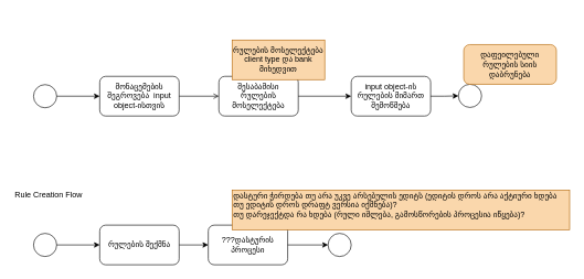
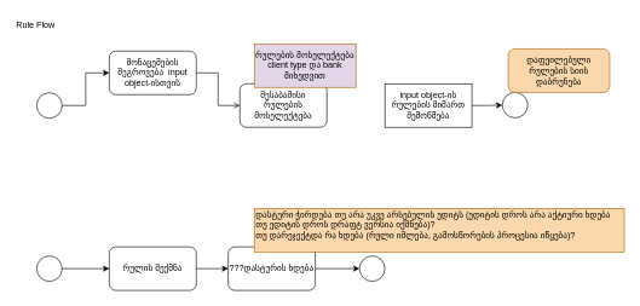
  <mxCell id="0" />
  <mxCell id="1" parent="0" />
- <mxCell id="3" value="Rule Creation Flow" style="text;html=1;align=left;verticalAlign=middle;whiteSpace=wrap;rounded=0;" vertex="1" parent="1"><mxGeometry x="20" y="280" width="130" height="30" as="geometry" /></mxCell>
+ <mxCell id="2" value="Rule Flow" style="text;html=1;align=left;verticalAlign=middle;whiteSpace=wrap;rounded=0;" vertex="1" parent="1"><mxGeometry x="20" y="20" width="60" height="30" as="geometry" /></mxCell>
  <mxCell id="4" style="edgeStyle=orthogonalEdgeStyle;rounded=0;orthogonalLoop=1;jettySize=auto;html=1;endArrow=open;" edge="1" parent="1" source="5" target="7"><mxGeometry relative="1" as="geometry" /></mxCell>
- <mxCell id="5" value="მონაცემების შეგროვება&amp;nbsp; input object-ისთვის" style="rounded=1;whiteSpace=wrap;html=1;fillColor=none;" vertex="1" parent="1"><mxGeometry x="150" y="115" width="120" height="60" as="geometry" /></mxCell>
- <mxCell id="6" style="edgeStyle=orthogonalEdgeStyle;rounded=0;orthogonalLoop=1;jettySize=auto;html=1;" edge="1" parent="1" source="7" target="9"><mxGeometry relative="1" as="geometry" /></mxCell>
+ <mxCell id="5" value="მონაცემების შეგროვება&amp;nbsp; input object-ისთვის" style="rounded=1;whiteSpace=wrap;html=1;fillColor=none;" vertex="1" parent="1"><mxGeometry x="150" y="70" width="120" height="60" as="geometry" /></mxCell>
  <mxCell id="7" value="შესაბამისი რულების მოსელექტება" style="rounded=1;whiteSpace=wrap;html=1;fillColor=none;" vertex="1" parent="1"><mxGeometry x="330" y="115" width="120" height="60" as="geometry" /></mxCell>
  <mxCell id="8" style="edgeStyle=orthogonalEdgeStyle;rounded=0;orthogonalLoop=1;jettySize=auto;html=1;entryX=0;entryY=0.5;entryDx=0;entryDy=0;" edge="1" parent="1" source="9" target="11"><mxGeometry relative="1" as="geometry" /></mxCell>
- <mxCell id="9" value="input object-ის რულების მიმართ შემოწმება" style="rounded=1;whiteSpace=wrap;html=1;fillColor=none;" vertex="1" parent="1"><mxGeometry x="530" y="115" width="120" height="60" as="geometry" /></mxCell>
- <mxCell id="10" value="რულების მოსელექტება client type და bank მიხედვით" style="rounded=0;whiteSpace=wrap;html=1;fillColor=#fad7ac;strokeColor=#b46504;" vertex="1" parent="1"><mxGeometry x="350" y="60" width="140" height="60" as="geometry" /></mxCell>
+ <mxCell id="9" value="input object-ის რულების მიმართ შემოწმება" style="whiteSpace=wrap;html=1;fillColor=none;rounded=0;" vertex="1" parent="1"><mxGeometry x="530" y="115" width="120" height="60" as="geometry" /></mxCell>
+ <mxCell id="10" value="რულების მოსელექტება client type და bank მიხედვით" style="rounded=0;whiteSpace=wrap;html=1;fillColor=#e1d5e7;strokeColor=#b46504;" vertex="1" parent="1"><mxGeometry x="350" y="60" width="140" height="60" as="geometry" /></mxCell>
  <mxCell id="11" value="" style="ellipse;whiteSpace=wrap;html=1;aspect=fixed;fillColor=none;" vertex="1" parent="1"><mxGeometry x="692" y="127" width="35" height="35" as="geometry" /></mxCell>
  <mxCell id="12" style="edgeStyle=orthogonalEdgeStyle;rounded=0;orthogonalLoop=1;jettySize=auto;html=1;" edge="1" parent="1" source="13" target="5"><mxGeometry relative="1" as="geometry" /></mxCell>
  <mxCell id="13" value="" style="ellipse;whiteSpace=wrap;html=1;aspect=fixed;fillColor=none;" vertex="1" parent="1"><mxGeometry x="50" y="127.5" width="35" height="35" as="geometry" /></mxCell>
  <mxCell id="14" value="დაფეილებული რულების სიის დაბრუნება" style="whiteSpace=wrap;html=1;fillColor=#fad7ac;strokeColor=#b46504;rounded=1;" vertex="1" parent="1"><mxGeometry x="700" y="67" width="140" height="60" as="geometry" /></mxCell>
  <mxCell id="15" style="edgeStyle=orthogonalEdgeStyle;rounded=0;orthogonalLoop=1;jettySize=auto;html=1;entryX=0;entryY=0.5;entryDx=0;entryDy=0;" edge="1" parent="1" source="16" target="20"><mxGeometry relative="1" as="geometry" /></mxCell>
- <mxCell id="16" value="რულების შექმნა" style="rounded=1;whiteSpace=wrap;html=1;fillColor=none;" vertex="1" parent="1"><mxGeometry x="150" y="340" width="120" height="60" as="geometry" /></mxCell>
+ <mxCell id="16" value="რულის შექმნა" style="rounded=1;whiteSpace=wrap;html=1;fillColor=none;" vertex="1" parent="1"><mxGeometry x="150" y="340" width="120" height="60" as="geometry" /></mxCell>
  <mxCell id="17" style="edgeStyle=orthogonalEdgeStyle;rounded=0;orthogonalLoop=1;jettySize=auto;html=1;" edge="1" parent="1" source="18" target="16"><mxGeometry relative="1" as="geometry" /></mxCell>
  <mxCell id="18" value="" style="ellipse;whiteSpace=wrap;html=1;aspect=fixed;fillColor=none;" vertex="1" parent="1"><mxGeometry x="50" y="352.5" width="35" height="35" as="geometry" /></mxCell>
  <mxCell id="19" style="edgeStyle=orthogonalEdgeStyle;rounded=0;orthogonalLoop=1;jettySize=auto;html=1;" edge="1" parent="1" source="20" target="21"><mxGeometry relative="1" as="geometry" /></mxCell>
- <mxCell id="20" value="???დასტურის პროცესი" style="rounded=1;whiteSpace=wrap;html=1;fillColor=none;" vertex="1" parent="1"><mxGeometry x="314" y="340" width="120" height="60" as="geometry" /></mxCell>
+ <mxCell id="20" value="???დასტურის ხდება" style="rounded=1;whiteSpace=wrap;html=1;fillColor=none;" vertex="1" parent="1"><mxGeometry x="314" y="340" width="120" height="60" as="geometry" /></mxCell>
  <mxCell id="21" value="" style="ellipse;whiteSpace=wrap;html=1;aspect=fixed;fillColor=none;" vertex="1" parent="1"><mxGeometry x="495" y="352.5" width="35" height="35" as="geometry" /></mxCell>
  <mxCell id="22" value="დასტური ჭირდება თუ არა უკვე არსებულის ედიტს (ედიტის დროს არა აქტიური ხდება თუ ედიტის დროს დრაფტ ვერსია იქმნება)?&lt;br&gt;თუ დარეჯექტდა რა ხდება (რული იშლება, გამოსწორების პროცესია იწყება)?&lt;br&gt;&lt;div&gt;&lt;br&gt;&lt;/div&gt;" style="rounded=0;whiteSpace=wrap;html=1;fillColor=#fad7ac;strokeColor=#b46504;align=left;" vertex="1" parent="1"><mxGeometry x="350" y="287" width="510" height="60" as="geometry" /></mxCell>
